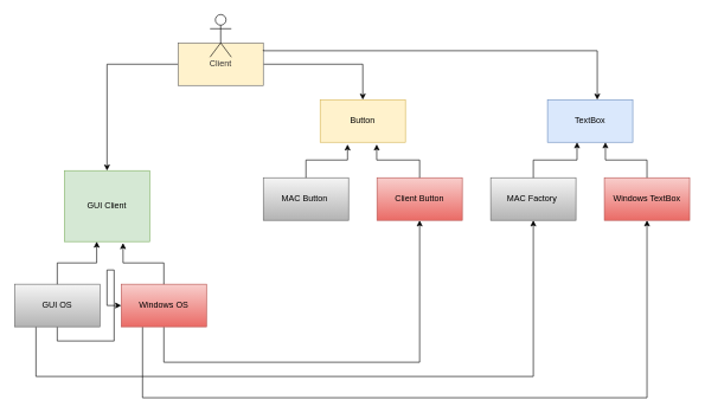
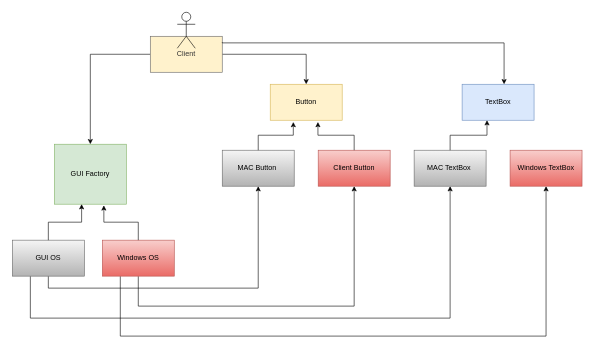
  <mxCell id="0" />
  <mxCell id="1" parent="0" />
  <mxCell id="2" style="edgeStyle=orthogonalEdgeStyle;rounded=0;orthogonalLoop=1;jettySize=auto;html=1;exitX=1;exitY=0.5;exitDx=0;exitDy=0;entryX=0.5;entryY=0;entryDx=0;entryDy=0;" edge="1" parent="1" source="4" target="5"><mxGeometry relative="1" as="geometry" /></mxCell>
  <mxCell id="3" style="edgeStyle=orthogonalEdgeStyle;rounded=0;orthogonalLoop=1;jettySize=auto;html=1;exitX=0;exitY=0.5;exitDx=0;exitDy=0;entryX=0.5;entryY=0;entryDx=0;entryDy=0;" edge="1" parent="1" source="4" target="7"><mxGeometry relative="1" as="geometry" /></mxCell>
  <mxCell id="4" value="Client" style="rounded=0;whiteSpace=wrap;html=1;fillColor=#fff2cc;fontColor=#333333;strokeColor=#666666;" vertex="1" parent="1"><mxGeometry x="250" y="60" width="120" height="60" as="geometry" /></mxCell>
  <mxCell id="5" value="Button" style="rounded=0;whiteSpace=wrap;html=1;fillColor=#fff2cc;strokeColor=#d6b656;" vertex="1" parent="1"><mxGeometry x="450" y="140" width="120" height="60" as="geometry" /></mxCell>
  <mxCell id="6" value="TextBox" style="rounded=0;whiteSpace=wrap;html=1;fillColor=#dae8fc;strokeColor=#6c8ebf;" vertex="1" parent="1"><mxGeometry x="770" y="140" width="120" height="60" as="geometry" /></mxCell>
- <mxCell id="7" value="GUI Client" style="rounded=0;whiteSpace=wrap;html=1;fillColor=#d5e8d4;strokeColor=#82b366;" vertex="1" parent="1"><mxGeometry x="90" y="240" width="120" height="100" as="geometry" /></mxCell>
- <mxCell id="8" style="edgeStyle=orthogonalEdgeStyle;rounded=0;orthogonalLoop=1;jettySize=auto;html=1;exitX=0.5;exitY=1;exitDx=0;exitDy=0;" edge="1" parent="1" source="10" target="13"><mxGeometry relative="1" as="geometry" /></mxCell>
+ <mxCell id="7" value="GUI Factory" style="rounded=0;whiteSpace=wrap;html=1;fillColor=#d5e8d4;strokeColor=#82b366;" vertex="1" parent="1"><mxGeometry x="90" y="240" width="120" height="100" as="geometry" /></mxCell>
+ <mxCell id="8" style="edgeStyle=orthogonalEdgeStyle;rounded=0;orthogonalLoop=1;jettySize=auto;html=1;exitX=0.5;exitY=1;exitDx=0;exitDy=0;entryX=0.5;entryY=1;entryDx=0;entryDy=0;" edge="1" parent="1" source="10" target="14"><mxGeometry relative="1" as="geometry" /></mxCell>
  <mxCell id="9" style="edgeStyle=orthogonalEdgeStyle;rounded=0;orthogonalLoop=1;jettySize=auto;html=1;exitX=0.25;exitY=1;exitDx=0;exitDy=0;entryX=0.5;entryY=1;entryDx=0;entryDy=0;" edge="1" parent="1" source="10" target="15"><mxGeometry relative="1" as="geometry"><Array as="points"><mxPoint x="50" y="530" /><mxPoint x="750" y="530" /></Array></mxGeometry></mxCell>
  <mxCell id="10" value="GUI OS" style="rounded=0;whiteSpace=wrap;html=1;fillColor=#f5f5f5;strokeColor=#666666;gradientColor=#b3b3b3;" vertex="1" parent="1"><mxGeometry x="20" y="400" width="120" height="60" as="geometry" /></mxCell>
  <mxCell id="11" style="edgeStyle=orthogonalEdgeStyle;rounded=0;orthogonalLoop=1;jettySize=auto;html=1;exitX=0.5;exitY=1;exitDx=0;exitDy=0;entryX=0.5;entryY=1;entryDx=0;entryDy=0;" edge="1" parent="1" source="13" target="16"><mxGeometry relative="1" as="geometry"><Array as="points"><mxPoint x="230" y="510" /><mxPoint x="590" y="510" /></Array></mxGeometry></mxCell>
  <mxCell id="12" style="edgeStyle=orthogonalEdgeStyle;rounded=0;orthogonalLoop=1;jettySize=auto;html=1;exitX=0.25;exitY=1;exitDx=0;exitDy=0;entryX=0.5;entryY=1;entryDx=0;entryDy=0;" edge="1" parent="1" source="13" target="17"><mxGeometry relative="1" as="geometry"><Array as="points"><mxPoint x="200" y="560" /><mxPoint x="910" y="560" /></Array></mxGeometry></mxCell>
  <mxCell id="13" value="Windows OS" style="rounded=0;whiteSpace=wrap;html=1;fillColor=#f8cecc;gradientColor=#ea6b66;strokeColor=#b85450;" vertex="1" parent="1"><mxGeometry x="170" y="400" width="120" height="60" as="geometry" /></mxCell>
  <mxCell id="14" value="MAC Button&amp;nbsp;" style="rounded=0;whiteSpace=wrap;html=1;fillColor=#f5f5f5;gradientColor=#b3b3b3;strokeColor=#666666;" vertex="1" parent="1"><mxGeometry x="370" y="250" width="120" height="60" as="geometry" /></mxCell>
- <mxCell id="15" value="MAC Factory&amp;nbsp;" style="rounded=0;whiteSpace=wrap;html=1;fillColor=#f5f5f5;gradientColor=#b3b3b3;strokeColor=#666666;" vertex="1" parent="1"><mxGeometry x="690" y="250" width="120" height="60" as="geometry" /></mxCell>
+ <mxCell id="15" value="MAC TextBox&amp;nbsp;" style="rounded=0;whiteSpace=wrap;html=1;fillColor=#f5f5f5;gradientColor=#b3b3b3;strokeColor=#666666;" vertex="1" parent="1"><mxGeometry x="690" y="250" width="120" height="60" as="geometry" /></mxCell>
  <mxCell id="16" value="Client Button" style="rounded=0;whiteSpace=wrap;html=1;fillColor=#f8cecc;gradientColor=#ea6b66;strokeColor=#b85450;" vertex="1" parent="1"><mxGeometry x="530" y="250" width="120" height="60" as="geometry" /></mxCell>
  <mxCell id="17" value="Windows TextBox" style="rounded=0;whiteSpace=wrap;html=1;fillColor=#f8cecc;gradientColor=#ea6b66;strokeColor=#b85450;" vertex="1" parent="1"><mxGeometry x="850" y="250" width="120" height="60" as="geometry" /></mxCell>
  <mxCell id="18" style="edgeStyle=orthogonalEdgeStyle;rounded=0;orthogonalLoop=1;jettySize=auto;html=1;exitX=1;exitY=0.5;exitDx=0;exitDy=0;" edge="1" parent="1"><mxGeometry relative="1" as="geometry"><mxPoint x="370" y="70" as="sourcePoint" /><mxPoint x="840" y="140" as="targetPoint" /><Array as="points"><mxPoint x="370" y="71" /><mxPoint x="840" y="71" /></Array></mxGeometry></mxCell>
  <mxCell id="19" style="edgeStyle=orthogonalEdgeStyle;rounded=0;orthogonalLoop=1;jettySize=auto;html=1;exitX=0.5;exitY=0;exitDx=0;exitDy=0;entryX=0.379;entryY=1;entryDx=0;entryDy=0;entryPerimeter=0;" edge="1" parent="1" source="10" target="7"><mxGeometry relative="1" as="geometry" /></mxCell>
  <mxCell id="20" style="edgeStyle=orthogonalEdgeStyle;rounded=0;orthogonalLoop=1;jettySize=auto;html=1;exitX=0.5;exitY=0;exitDx=0;exitDy=0;entryX=0.688;entryY=1.02;entryDx=0;entryDy=0;entryPerimeter=0;" edge="1" parent="1" source="13" target="7"><mxGeometry relative="1" as="geometry" /></mxCell>
  <mxCell id="21" style="edgeStyle=orthogonalEdgeStyle;rounded=0;orthogonalLoop=1;jettySize=auto;html=1;exitX=0.5;exitY=0;exitDx=0;exitDy=0;entryX=0.321;entryY=1.05;entryDx=0;entryDy=0;entryPerimeter=0;" edge="1" parent="1" source="14" target="5"><mxGeometry relative="1" as="geometry" /></mxCell>
  <mxCell id="22" style="edgeStyle=orthogonalEdgeStyle;rounded=0;orthogonalLoop=1;jettySize=auto;html=1;exitX=0.5;exitY=0;exitDx=0;exitDy=0;entryX=0.663;entryY=1.05;entryDx=0;entryDy=0;entryPerimeter=0;" edge="1" parent="1" source="16" target="5"><mxGeometry relative="1" as="geometry" /></mxCell>
  <mxCell id="23" style="edgeStyle=orthogonalEdgeStyle;rounded=0;orthogonalLoop=1;jettySize=auto;html=1;exitX=0.5;exitY=0;exitDx=0;exitDy=0;entryX=0.346;entryY=1;entryDx=0;entryDy=0;entryPerimeter=0;" edge="1" parent="1" source="15" target="6"><mxGeometry relative="1" as="geometry" /></mxCell>
- <mxCell id="24" style="edgeStyle=orthogonalEdgeStyle;rounded=0;orthogonalLoop=1;jettySize=auto;html=1;exitX=0.5;exitY=0;exitDx=0;exitDy=0;entryX=0.679;entryY=1;entryDx=0;entryDy=0;entryPerimeter=0;" edge="1" parent="1" source="17" target="6"><mxGeometry relative="1" as="geometry" /></mxCell>
  <mxCell id="25" value="" style="shape=umlActor;verticalLabelPosition=bottom;verticalAlign=top;html=1;outlineConnect=0;" vertex="1" parent="1"><mxGeometry x="295" width="30" height="60" as="geometry" y="20" /></mxCell>
